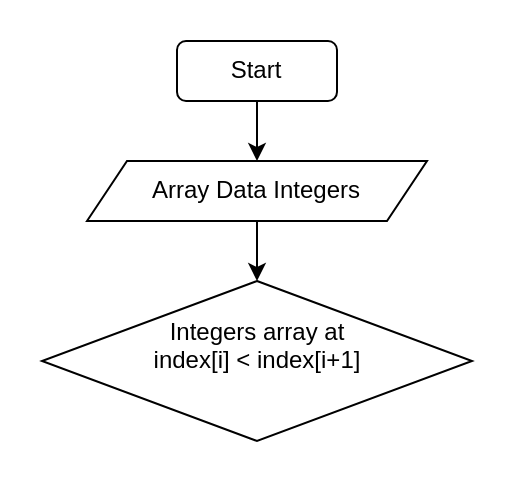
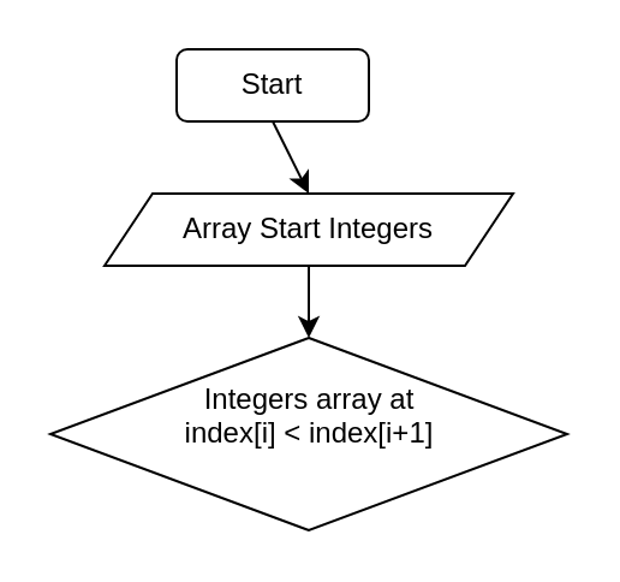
  <mxCell id="0" />
  <mxCell id="1" parent="0" />
- <mxCell id="2" value="Start" style="rounded=1;whiteSpace=wrap;html=1;" vertex="1" parent="1"><mxGeometry x="88" y="20" width="80" height="30" as="geometry" /></mxCell>
+ <mxCell id="2" value="Start" style="rounded=1;whiteSpace=wrap;html=1;" vertex="1" parent="1"><mxGeometry x="73" y="20" width="80" height="30" as="geometry" /></mxCell>
  <mxCell id="3" value="" style="endArrow=classic;html=1;exitX=0.5;exitY=1;exitDx=0;exitDy=0;" edge="1" parent="1" source="2"><mxGeometry width="50" height="50" relative="1" as="geometry"><mxPoint x="118" y="120" as="sourcePoint" /><mxPoint x="128" y="80" as="targetPoint" /></mxGeometry></mxCell>
- <mxCell id="4" value="Array Data Integers" style="shape=parallelogram;perimeter=parallelogramPerimeter;whiteSpace=wrap;html=1;fixedSize=1;" vertex="1" parent="1"><mxGeometry x="43" y="80" width="170" height="30" as="geometry" /></mxCell>
+ <mxCell id="4" value="Array Start Integers" style="shape=parallelogram;perimeter=parallelogramPerimeter;whiteSpace=wrap;html=1;fixedSize=1;" vertex="1" parent="1"><mxGeometry x="43" y="80" width="170" height="30" as="geometry" /></mxCell>
  <mxCell id="5" value="" style="endArrow=classic;html=1;exitX=0.5;exitY=1;exitDx=0;exitDy=0;" edge="1" parent="1" source="4"><mxGeometry width="50" height="50" relative="1" as="geometry"><mxPoint x="128" y="180" as="sourcePoint" /><mxPoint x="128" y="140" as="targetPoint" /></mxGeometry></mxCell>
  <mxCell id="6" value="&lt;span&gt;Integers array&amp;nbsp;at &lt;br&gt;index[i] &amp;lt; index[i+1]&lt;/span&gt;&lt;br&gt;&lt;span&gt;&amp;nbsp;&lt;/span&gt;" style="rhombus;whiteSpace=wrap;html=1;" vertex="1" parent="1"><mxGeometry x="20.5" y="140" width="215" height="80" as="geometry" /></mxCell>
